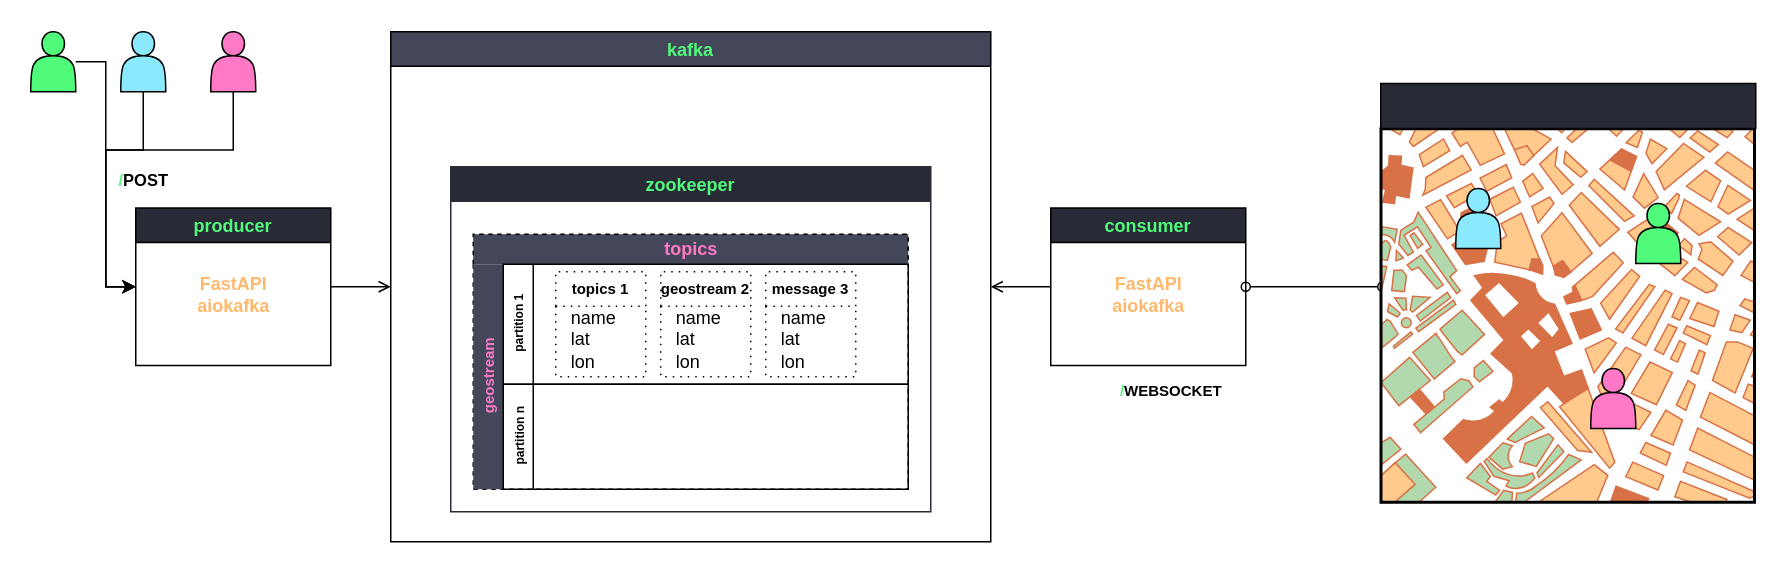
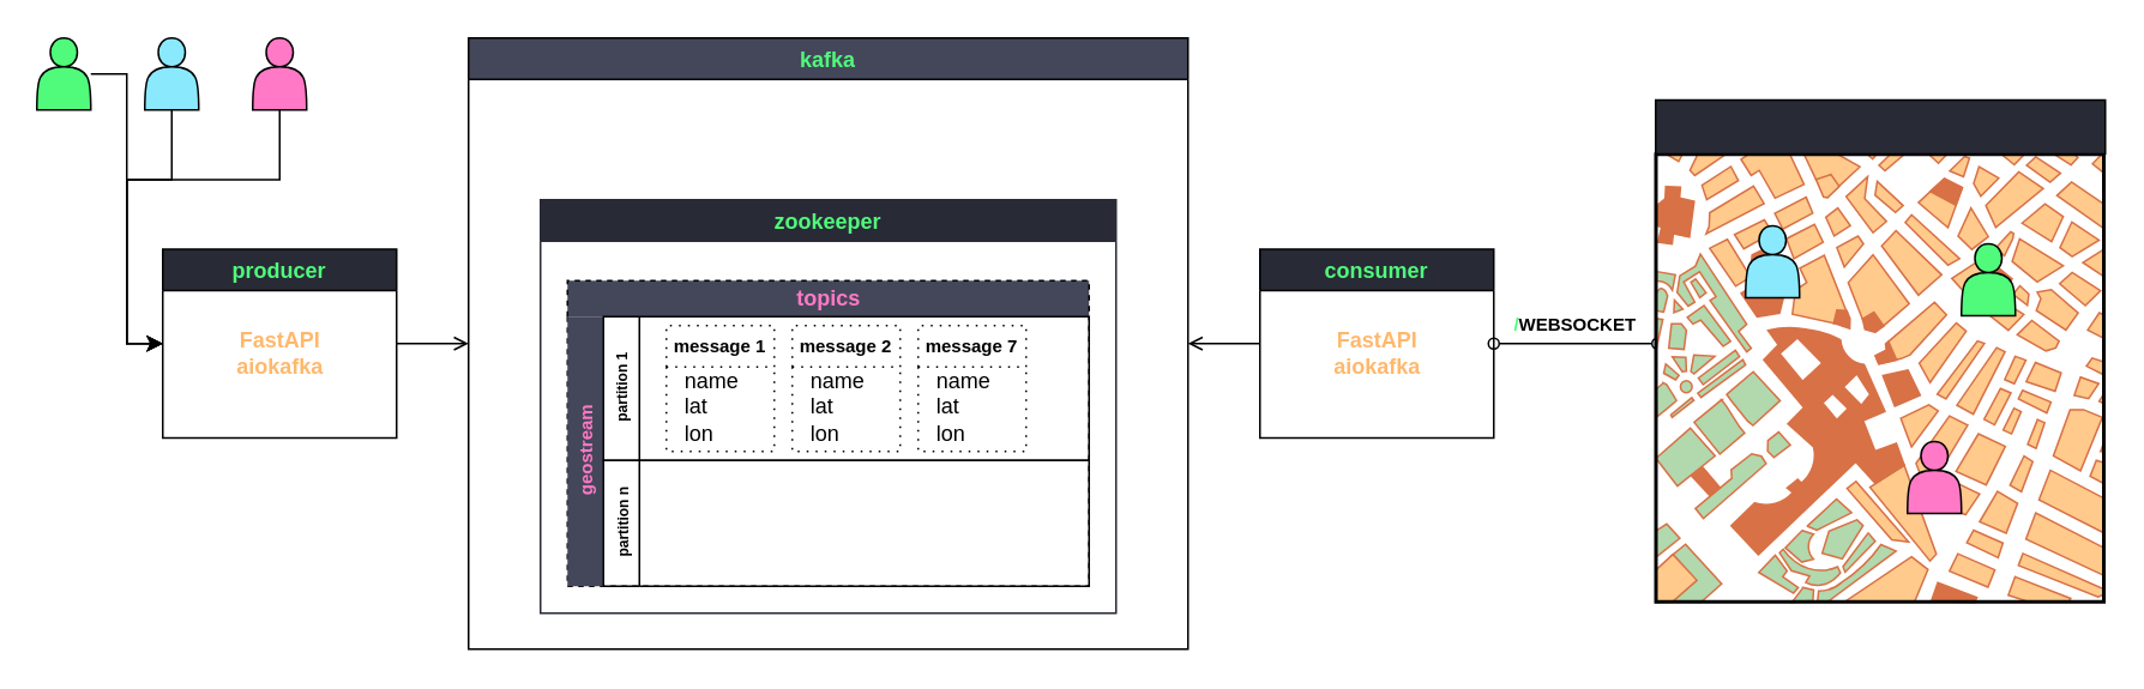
  <mxCell id="0" />
  <mxCell id="1" parent="0" />
  <mxCell id="2" style="edgeStyle=orthogonalEdgeStyle;rounded=0;orthogonalLoop=1;jettySize=auto;html=1;entryX=1;entryY=0.5;entryDx=0;entryDy=0;fontSize=10;fontColor=#50FA7B;endArrow=open;" edge="1" parent="1" source="4" target="10"><mxGeometry relative="1" as="geometry" /></mxCell>
  <mxCell id="3" style="edgeStyle=orthogonalEdgeStyle;rounded=0;orthogonalLoop=1;jettySize=auto;html=1;exitX=1;exitY=0.5;exitDx=0;exitDy=0;entryX=0.004;entryY=0.422;entryDx=0;entryDy=0;entryPerimeter=0;startArrow=oval;startFill=0;endArrow=oval;endFill=0;strokeColor=#000000;strokeWidth=1;fontSize=10;fontColor=#50FA7B;" edge="1" parent="1" source="4" target="23"><mxGeometry relative="1" as="geometry" /></mxCell>
  <mxCell id="4" value="consumer" style="swimlane;fontColor=#50FA7B;fillColor=#282A36;" vertex="1" parent="1"><mxGeometry x="700" y="138" width="130" height="105" as="geometry" /></mxCell>
  <mxCell id="5" value="&lt;div style=&quot;font-size: 12px&quot; align=&quot;center&quot;&gt;&lt;font color=&quot;#FFB86C&quot;&gt;&lt;b&gt;&lt;font style=&quot;font-size: 12px&quot;&gt;FastAPI&lt;/font&gt;&lt;/b&gt;&lt;/font&gt;&lt;/div&gt;&lt;div style=&quot;font-size: 12px&quot; align=&quot;center&quot;&gt;&lt;font color=&quot;#FFB86C&quot;&gt;&lt;b&gt;&lt;font style=&quot;font-size: 12px&quot;&gt;aiokafka&lt;br&gt;&lt;/font&gt;&lt;/b&gt;&lt;/font&gt;&lt;/div&gt;" style="text;html=1;align=center;verticalAlign=middle;resizable=0;points=[];autosize=1;fontSize=10;fontColor=#50FA7B;" vertex="1" parent="4"><mxGeometry x="35" y="42.5" width="60" height="30" as="geometry" /></mxCell>
  <mxCell id="6" style="edgeStyle=orthogonalEdgeStyle;rounded=0;orthogonalLoop=1;jettySize=auto;html=1;exitX=1;exitY=0.5;exitDx=0;exitDy=0;entryX=0;entryY=0.5;entryDx=0;entryDy=0;fontSize=10;fontColor=#50FA7B;endArrow=open;" edge="1" parent="1" source="7" target="10"><mxGeometry relative="1" as="geometry" /></mxCell>
  <mxCell id="7" value="producer" style="swimlane;fontColor=#50FA7B;fillColor=#282A36;gradientColor=none;" vertex="1" parent="1"><mxGeometry x="90" y="138" width="130" height="105" as="geometry" /></mxCell>
  <mxCell id="8" value="&lt;div style=&quot;font-size: 12px&quot; align=&quot;center&quot;&gt;&lt;font color=&quot;#FFB86C&quot;&gt;&lt;b&gt;&lt;font style=&quot;font-size: 12px&quot;&gt;FastAPI&lt;/font&gt;&lt;/b&gt;&lt;/font&gt;&lt;/div&gt;&lt;div style=&quot;font-size: 12px&quot; align=&quot;center&quot;&gt;&lt;font color=&quot;#FFB86C&quot;&gt;&lt;b&gt;&lt;font style=&quot;font-size: 12px&quot;&gt;aiokafka&lt;br&gt;&lt;/font&gt;&lt;/b&gt;&lt;/font&gt;&lt;/div&gt;" style="text;html=1;align=center;verticalAlign=middle;resizable=0;points=[];autosize=1;fontSize=10;fontColor=#50FA7B;" vertex="1" parent="7"><mxGeometry x="35" y="42.5" width="60" height="30" as="geometry" /></mxCell>
  <mxCell id="9" value="" style="group" vertex="1" connectable="0" parent="1"><mxGeometry x="260" y="20.5" width="400" height="340" as="geometry" /></mxCell>
  <mxCell id="10" value="kafka" style="swimlane;fontColor=#50FA7B;fillColor=#44475a;" vertex="1" parent="9"><mxGeometry width="400" height="340" as="geometry" /></mxCell>
  <mxCell id="11" value="&lt;font color=&quot;#FF79C6&quot;&gt;topics&lt;/font&gt;" style="swimlane;html=1;childLayout=stackLayout;resizeParent=1;resizeParentMax=0;horizontal=1;startSize=20;horizontalStack=0;swimlaneLine=0;dashed=1;fillColor=#44475A;" vertex="1" parent="10"><mxGeometry x="55" y="135" width="290" height="170" as="geometry" /></mxCell>
  <mxCell id="12" value="&lt;font color=&quot;#FF79C6&quot;&gt;geostream&lt;/font&gt;" style="swimlane;html=1;childLayout=stackLayout;resizeParent=1;resizeParentMax=0;horizontal=0;startSize=20;horizontalStack=0;rounded=0;dashed=1;dashPattern=1 4;strokeColor=none;strokeWidth=2;fillColor=#44475a;fontSize=10;fontColor=#50FA7B;" vertex="1" parent="11"><mxGeometry y="20" width="290" height="150" as="geometry" /></mxCell>
  <mxCell id="13" value="&lt;div style=&quot;font-size: 8px&quot;&gt;&lt;font style=&quot;font-size: 8px&quot;&gt;partition 1&lt;/font&gt;&lt;/div&gt;" style="swimlane;html=1;startSize=20;horizontal=0;strokeColor=#000000;fillColor=none;" vertex="1" parent="12"><mxGeometry x="20" width="270" height="80" as="geometry" /></mxCell>
- <mxCell id="14" value="topics 1" style="swimlane;startSize=23;dashed=1;dashPattern=1 4;fontSize=10;fillColor=none;" vertex="1" parent="13"><mxGeometry x="35" y="5" width="60" height="70" as="geometry" /></mxCell>
+ <mxCell id="14" value="message 1" style="swimlane;startSize=23;dashed=1;dashPattern=1 4;fontSize=10;fillColor=none;" vertex="1" parent="13"><mxGeometry x="35" y="5" width="60" height="70" as="geometry" /></mxCell>
  <mxCell id="15" value="&lt;div&gt;name&lt;/div&gt;&lt;div align=&quot;left&quot;&gt;lat&lt;/div&gt;&lt;div align=&quot;left&quot;&gt;lon&lt;br&gt;&lt;/div&gt;" style="text;html=1;align=center;verticalAlign=middle;resizable=0;points=[];autosize=1;" vertex="1" parent="14"><mxGeometry y="20" width="50" height="50" as="geometry" /></mxCell>
- <mxCell id="16" value="geostream 2" style="swimlane;startSize=23;dashed=1;dashPattern=1 4;fontSize=10;fillColor=none;" vertex="1" parent="13"><mxGeometry x="105" y="5" width="60" height="70" as="geometry" /></mxCell>
+ <mxCell id="16" value="message 2" style="swimlane;startSize=23;dashed=1;dashPattern=1 4;fontSize=10;fillColor=none;" vertex="1" parent="13"><mxGeometry x="105" y="5" width="60" height="70" as="geometry" /></mxCell>
  <mxCell id="17" value="&lt;div&gt;name&lt;/div&gt;&lt;div align=&quot;left&quot;&gt;lat&lt;/div&gt;&lt;div align=&quot;left&quot;&gt;lon&lt;br&gt;&lt;/div&gt;" style="text;html=1;align=center;verticalAlign=middle;resizable=0;points=[];autosize=1;" vertex="1" parent="16"><mxGeometry y="20" width="50" height="50" as="geometry" /></mxCell>
- <mxCell id="18" value="message 3" style="swimlane;startSize=23;dashed=1;dashPattern=1 4;fontSize=10;fillColor=none;" vertex="1" parent="13"><mxGeometry x="175" y="5" width="60" height="70" as="geometry" /></mxCell>
+ <mxCell id="18" value="message 7" style="swimlane;startSize=23;dashed=1;dashPattern=1 4;fontSize=10;fillColor=none;" vertex="1" parent="13"><mxGeometry x="175" y="5" width="60" height="70" as="geometry" /></mxCell>
  <mxCell id="19" value="&lt;div&gt;name&lt;/div&gt;&lt;div align=&quot;left&quot;&gt;lat&lt;/div&gt;&lt;div align=&quot;left&quot;&gt;lon&lt;br&gt;&lt;/div&gt;" style="text;html=1;align=center;verticalAlign=middle;resizable=0;points=[];autosize=1;" vertex="1" parent="18"><mxGeometry y="20" width="50" height="50" as="geometry" /></mxCell>
  <mxCell id="20" value="&lt;font style=&quot;font-size: 8px&quot;&gt;partition n&lt;br&gt;&lt;/font&gt;" style="swimlane;html=1;startSize=20;horizontal=0;strokeColor=#000000;fillColor=none;" vertex="1" parent="12"><mxGeometry x="20" y="80" width="270" height="70" as="geometry" /></mxCell>
  <mxCell id="21" value="zookeeper" style="swimlane;fontColor=#50FA7B;strokeColor=#282A36;fillColor=#282A36;" vertex="1" parent="9"><mxGeometry x="40" y="90" width="320" height="230" as="geometry" /></mxCell>
  <mxCell id="22" value="" style="group" vertex="1" connectable="0" parent="1"><mxGeometry x="920" y="55" width="250" height="280" as="geometry" /></mxCell>
  <mxCell id="23" value="" style="verticalLabelPosition=bottom;shadow=0;dashed=0;align=center;html=1;verticalAlign=top;strokeWidth=1;shape=mxgraph.mockup.misc.map;rounded=0;dashPattern=1 4;fillColor=#44475A;fontSize=10;fontColor=#50FA7B;" vertex="1" parent="22"><mxGeometry y="30" width="250" height="250" as="geometry" /></mxCell>
  <mxCell id="24" value="" style="shape=actor;whiteSpace=wrap;html=1;rounded=0;strokeColor=#000000;strokeWidth=1;fillColor=#50FA7B;fontSize=10;fontColor=#50FA7B;" vertex="1" parent="22"><mxGeometry x="170" y="80" width="30" height="40" as="geometry" /></mxCell>
  <mxCell id="25" value="" style="shape=actor;whiteSpace=wrap;html=1;rounded=0;strokeColor=#000000;strokeWidth=1;fillColor=#FF79C6;fontSize=10;fontColor=#50FA7B;" vertex="1" parent="22"><mxGeometry x="140" y="190" width="30" height="40" as="geometry" /></mxCell>
  <mxCell id="26" value="" style="shape=actor;whiteSpace=wrap;html=1;rounded=0;strokeColor=#000000;strokeWidth=1;fillColor=#8be9fd;fontSize=10;fontColor=#50FA7B;" vertex="1" parent="22"><mxGeometry x="50" y="70" width="30" height="40" as="geometry" /></mxCell>
  <mxCell id="27" value="" style="rounded=0;whiteSpace=wrap;html=1;strokeColor=#000000;strokeWidth=1;fillColor=#282A36;fontSize=10;fontColor=#50FA7B;" vertex="1" parent="22"><mxGeometry width="250" height="30" as="geometry" /></mxCell>
  <mxCell id="28" style="edgeStyle=orthogonalEdgeStyle;rounded=0;orthogonalLoop=1;jettySize=auto;html=1;entryX=0;entryY=0.5;entryDx=0;entryDy=0;strokeColor=#000000;strokeWidth=1;fontSize=10;fontColor=#50FA7B;" edge="1" parent="1" source="29" target="7"><mxGeometry relative="1" as="geometry" /></mxCell>
  <mxCell id="29" value="" style="shape=actor;whiteSpace=wrap;html=1;rounded=0;strokeColor=#000000;strokeWidth=1;fillColor=#8be9fd;fontSize=10;fontColor=#50FA7B;" vertex="1" parent="1"><mxGeometry x="80" y="20.5" width="30" height="40" as="geometry" /></mxCell>
  <mxCell id="30" style="edgeStyle=orthogonalEdgeStyle;rounded=0;orthogonalLoop=1;jettySize=auto;html=1;entryX=0;entryY=0.5;entryDx=0;entryDy=0;strokeColor=#000000;strokeWidth=1;fontSize=10;fontColor=#50FA7B;" edge="1" parent="1" source="31" target="7"><mxGeometry relative="1" as="geometry" /></mxCell>
  <mxCell id="31" value="" style="shape=actor;whiteSpace=wrap;html=1;rounded=0;strokeColor=#000000;strokeWidth=1;fillColor=#50FA7B;fontSize=10;fontColor=#50FA7B;" vertex="1" parent="1"><mxGeometry x="20" y="20.5" width="30" height="40" as="geometry" /></mxCell>
  <mxCell id="32" style="edgeStyle=orthogonalEdgeStyle;rounded=0;orthogonalLoop=1;jettySize=auto;html=1;entryX=0;entryY=0.5;entryDx=0;entryDy=0;strokeColor=#000000;strokeWidth=1;fontSize=10;fontColor=#50FA7B;" edge="1" parent="1" source="33" target="7"><mxGeometry relative="1" as="geometry" /></mxCell>
  <mxCell id="33" value="" style="shape=actor;whiteSpace=wrap;html=1;rounded=0;strokeColor=#000000;strokeWidth=1;fillColor=#FF79C6;fontSize=10;fontColor=#50FA7B;" vertex="1" parent="1"><mxGeometry x="140" y="20.5" width="30" height="40" as="geometry" /></mxCell>
- <mxCell id="34" value="&lt;b&gt;&lt;font style=&quot;font-size: 11px&quot;&gt;/&lt;font style=&quot;font-size: 11px&quot; color=&quot;#000000&quot;&gt;POST&lt;/font&gt;&lt;/font&gt;&lt;/b&gt;" style="text;html=1;align=center;verticalAlign=middle;resizable=0;points=[];autosize=1;fontSize=10;fontColor=#50FA7B;" vertex="1" parent="1"><mxGeometry x="70" y="110" width="50" height="20" as="geometry" /></mxCell>
- <mxCell id="35" value="&lt;b&gt;&lt;font color=&quot;#50FA7B&quot;&gt;/&lt;/font&gt;&lt;font color=&quot;#000000&quot;&gt;WEBSOCKET&lt;/font&gt;&lt;/b&gt;" style="text;html=1;align=center;verticalAlign=middle;resizable=0;points=[];autosize=1;fontSize=10;fontColor=#50FA7B;" vertex="1" parent="1"><mxGeometry x="740" y="250" width="80" height="20" as="geometry" /></mxCell>
+ <mxCell id="35" value="&lt;b&gt;&lt;font color=&quot;#50FA7B&quot;&gt;/&lt;/font&gt;&lt;font color=&quot;#000000&quot;&gt;WEBSOCKET&lt;/font&gt;&lt;/b&gt;" style="text;html=1;align=center;verticalAlign=middle;resizable=0;points=[];autosize=1;fontSize=10;fontColor=#50FA7B;" vertex="1" parent="1"><mxGeometry x="835" y="170" width="80" height="20" as="geometry" /></mxCell>
